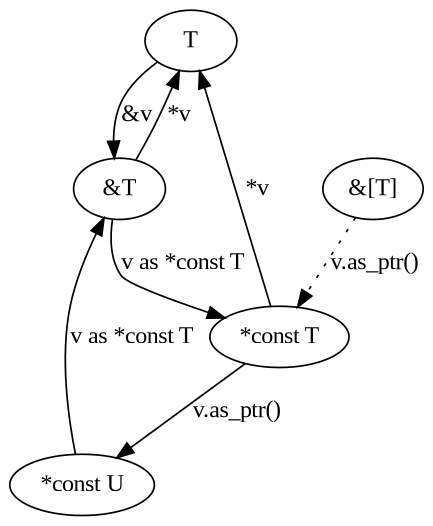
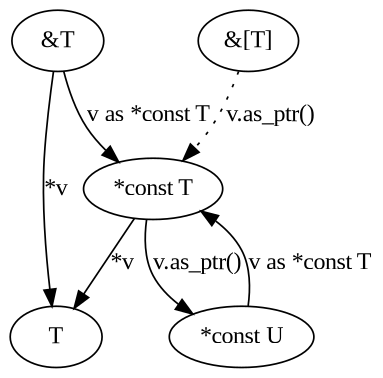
  digraph {
    fontname="Liberation Serif"
    node [fontname="Liberation Serif"]
    edge [fontname="Liberation Serif"]
    T
    "&T"
    "*const T"
    "*const U"
    "&[T]"
-   T -> "&T" [label="&v"]
    "&T" -> T [label="*v"]
    "&T" -> "*const T" [label="v as *const T"]
    "*const T" -> T [label="*v"]
    "*const T" -> "*const U" [label="v.as_ptr()"]
-   "*const U" -> "&T" [label="v as *const T"]
+   "*const U" -> "*const T" [label="v as *const T"]
    "&[T]" -> "*const T" [label="v.as_ptr()" style=dotted]
  }
